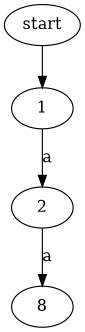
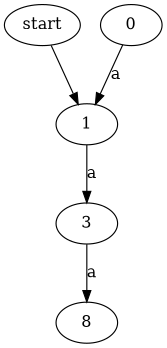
  digraph {
    start
    1
-   2
+   0
+   2 [label=3]
    n5 [label=8]
    start -> 1
    1 -> 2 [label=a]
+   0 -> 1 [label=a]
    2 -> n5 [label=a]
  }
